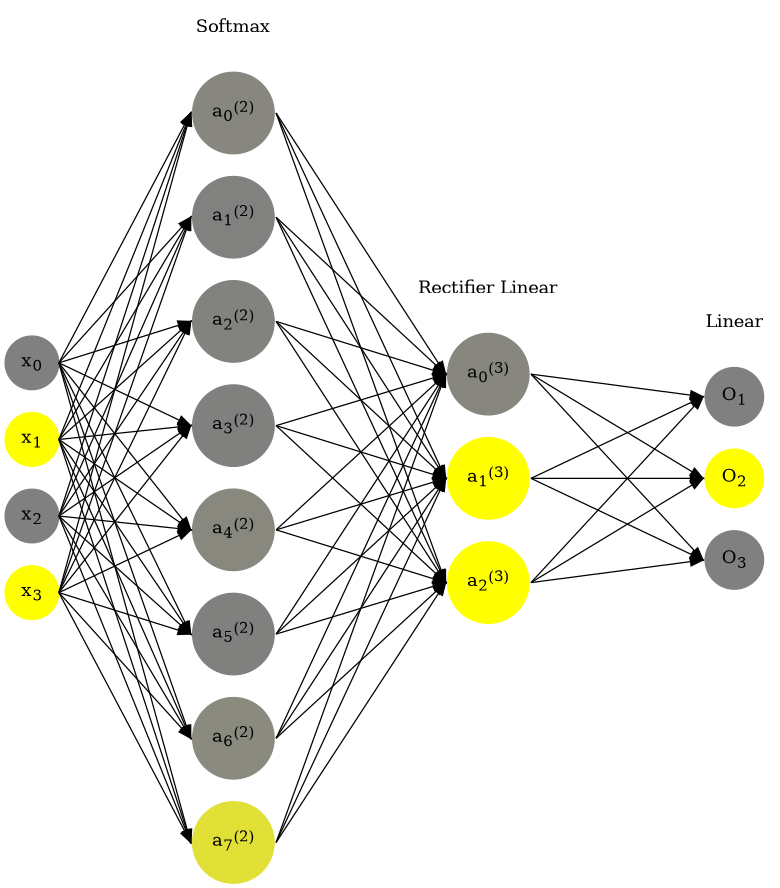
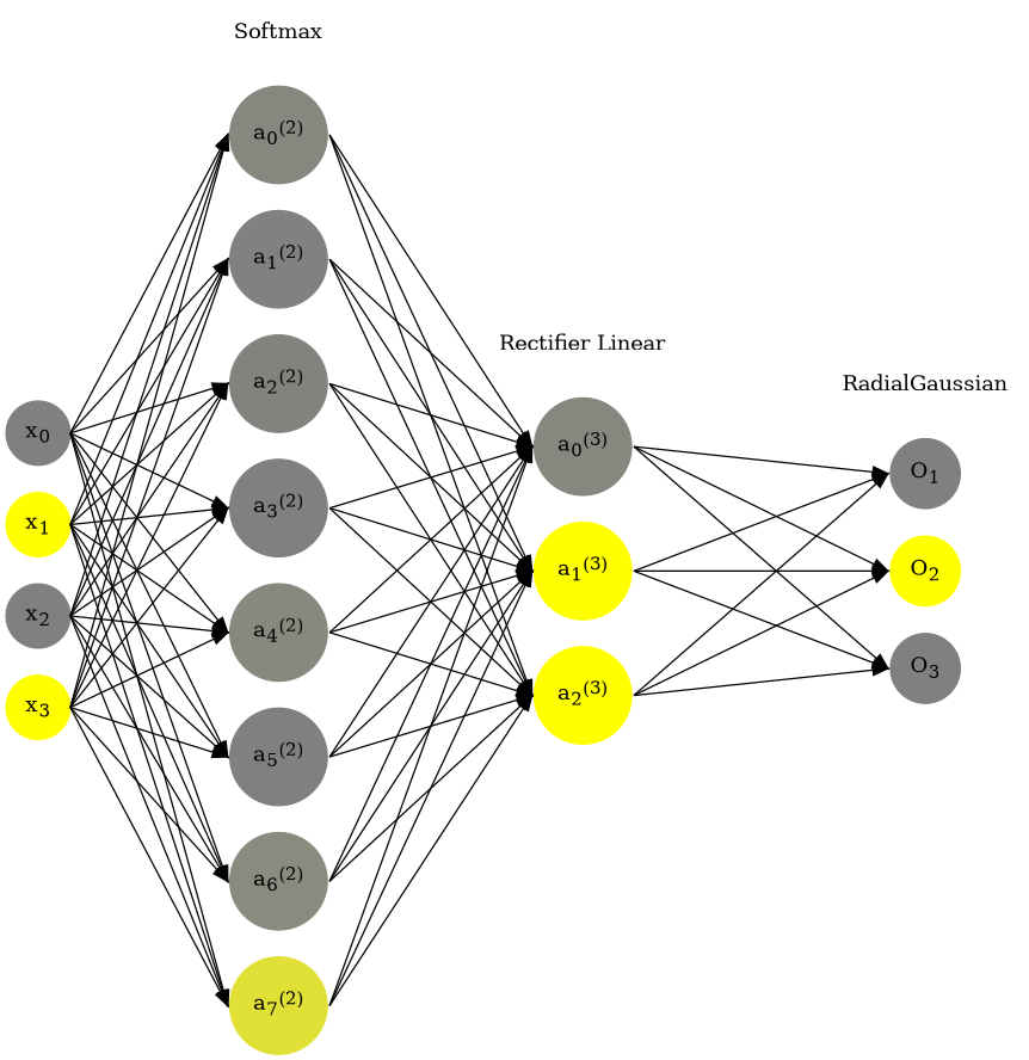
  digraph {
    rankdir=LR
    ranksep=1.4
    splines=false
    node [color="0.1667, 0.0, 0.5" fillcolor="0.1667, 0.0, 0.5" shape=circle style=filled]
    edge [headport=w style=solid tailport=e]
    n1 [label=<x<sub>0</sub>>]
    n2 [color="0.1667, 1.0, 1.0" fillcolor="0.1667, 1.0, 1.0" label=<x<sub>1</sub>>]
    n3 [label=<x<sub>2</sub>>]
    n4 [color="0.1667, 1.0, 1.0" fillcolor="0.1667, 1.0, 1.0" label=<x<sub>3</sub>>]
    n5 [color="0.1667, 0.060669, 0.530335" fillcolor="0.1667, 0.060669, 0.530335" label=<a<sub>0</sub><sup>(2)</sup>>]
    n6 [color="0.1667, 0.012225, 0.506112" fillcolor="0.1667, 0.012225, 0.506112" label=<a<sub>1</sub><sup>(2)</sup>>]
    n7 [color="0.1667, 0.015772, 0.507886" fillcolor="0.1667, 0.015772, 0.507886" label=<a<sub>2</sub><sup>(2)</sup>>]
    n8 [color="0.1667, 0.002238, 0.501119" fillcolor="0.1667, 0.002238, 0.501119" label=<a<sub>3</sub><sup>(2)</sup>>]
    n9 [color="0.1667, 0.067360, 0.533680" fillcolor="0.1667, 0.067360, 0.533680" label=<a<sub>4</sub><sup>(2)</sup>>]
    n10 [color="0.1667, 0.001774, 0.500887" fillcolor="0.1667, 0.001774, 0.500887" label=<a<sub>5</sub><sup>(2)</sup>>]
    n11 [color="0.1667, 0.082386, 0.541193" fillcolor="0.1667, 0.082386, 0.541193" label=<a<sub>6</sub><sup>(2)</sup>>]
    n12 [color="0.1667, 0.757576, 0.878788" fillcolor="0.1667, 0.757576, 0.878788" label=<a<sub>7</sub><sup>(2)</sup>>]
    n13 [color="0.1667, 0.061841, 0.530920" fillcolor="0.1667, 0.061841, 0.530920" label=<a<sub>0</sub><sup>(3)</sup>>]
    n14 [color="0.1667, 1.451558, 1.225779" fillcolor="0.1667, 1.451558, 1.225779" label=<a<sub>1</sub><sup>(3)</sup>>]
    n15 [color="0.1667, 1.958512, 1.479256" fillcolor="0.1667, 1.958512, 1.479256" label=<a<sub>2</sub><sup>(3)</sup>>]
    n16 [label=<O<sub>1</sub>>]
    n17 [color="0.1667, 1.0, 1.0" fillcolor="0.1667, 1.0, 1.0" label=<O<sub>2</sub>>]
    n18 [label=<O<sub>3</sub>>]
    n19 [label=Softmax shape=plaintext color="" fillcolor="" style=""]
    n20 [label="Rectifier Linear" shape=plaintext color="" fillcolor="" style=""]
-   n21 [label=Linear shape=plaintext color="" fillcolor="" style=""]
+   n21 [label=RadialGaussian shape=plaintext color="" fillcolor="" style=""]
    subgraph sub_1 {
      n1
    }
    subgraph sub_2 {
      n2
    }
    subgraph sub_3 {
      n3
    }
    subgraph sub_4 {
      n4
    }
    subgraph sub_5 {
      n5
    }
    subgraph sub_6 {
      n6
    }
    subgraph sub_7 {
      n7
    }
    subgraph sub_8 {
      n8
    }
    subgraph sub_9 {
      n9
    }
    subgraph sub_10 {
      n10
    }
    subgraph sub_11 {
      n11
    }
    subgraph sub_12 {
      n12
    }
    subgraph sub_13 {
      n13
    }
    subgraph sub_14 {
      n14
    }
    subgraph sub_15 {
      n15
    }
    subgraph sub_16 {
      n16
    }
    subgraph sub_17 {
      n17
    }
    subgraph sub_18 {
      n18
    }
    subgraph sub_19 {
      rank=same
      n1
      n2
      n3
      n4
    }
    subgraph sub_20 {
      rank=same
      n5
      n6
      n7
      n8
      n9
      n10
      n11
      n12
    }
    subgraph sub_21 {
      rank=same
      n13
      n14
      n15
    }
    subgraph sub_22 {
      rank=same
      n16
      n17
      n18
    }
    subgraph sub_23 {
      rank=same
      n5
      n19
    }
    subgraph sub_24 {
      rank=same
      n13
      n20
    }
    subgraph sub_25 {
      rank=same
      n16
      n21
    }
    n1 -> n2 [style=invis]
    n1 -> n5
    n1 -> n6
    n1 -> n7
    n1 -> n8
    n1 -> n9
    n1 -> n10
    n1 -> n11
    n1 -> n12
    n2 -> n3 [style=invis]
    n2 -> n5
    n2 -> n6
    n2 -> n7
    n2 -> n8
    n2 -> n9
    n2 -> n10
    n2 -> n11
    n2 -> n12
    n3 -> n4 [style=invis]
    n3 -> n5
    n3 -> n6
    n3 -> n7
    n3 -> n8
    n3 -> n9
    n3 -> n10
    n3 -> n11
    n3 -> n12
    n4 -> n5
    n4 -> n6
    n4 -> n7
    n4 -> n8
    n4 -> n9
    n4 -> n10
    n4 -> n11
    n4 -> n12
    n5 -> n6 [style=invis]
    n5 -> n13
    n5 -> n14
    n5 -> n15
    n6 -> n7 [style=invis]
    n6 -> n13
    n6 -> n14
    n6 -> n15
    n7 -> n8 [style=invis]
    n7 -> n13
    n7 -> n14
    n7 -> n15
    n8 -> n9 [style=invis]
    n8 -> n13
    n8 -> n14
    n8 -> n15
    n9 -> n10 [style=invis]
    n9 -> n13
    n9 -> n14
    n9 -> n15
    n10 -> n11 [style=invis]
    n10 -> n13
    n10 -> n14
    n10 -> n15
    n11 -> n12 [style=invis]
    n11 -> n13
    n11 -> n14
    n11 -> n15
    n12 -> n13
    n12 -> n14
    n12 -> n15
    n13 -> n14 [style=invis]
    n13 -> n16
    n13 -> n17
    n13 -> n18
    n14 -> n15 [style=invis]
    n14 -> n16
    n14 -> n17
    n14 -> n18
    n15 -> n16
    n15 -> n17
    n15 -> n18
    n16 -> n17 [style=invis]
    n17 -> n18 [style=invis]
    n19 -> n5 [style=invis]
    n20 -> n13 [style=invis]
    n21 -> n16 [style=invis]
  }
